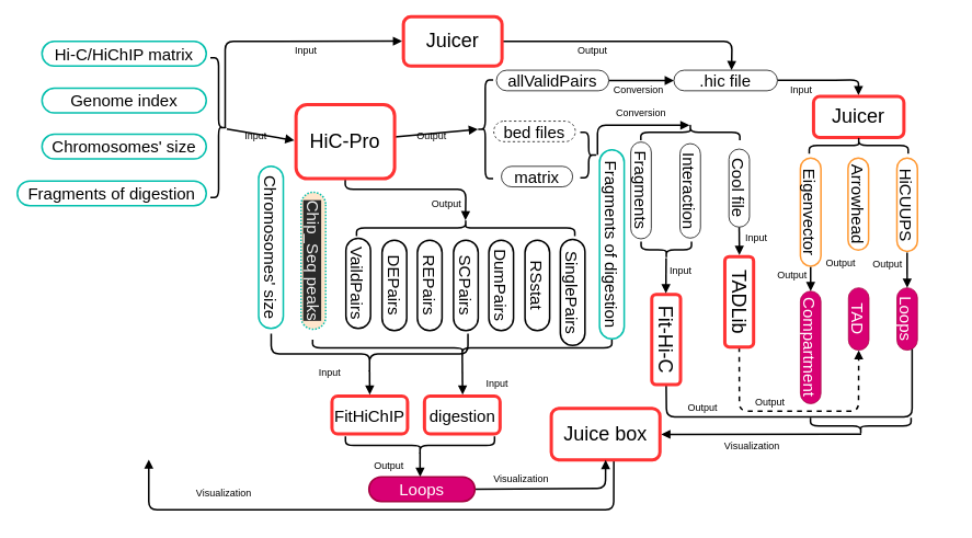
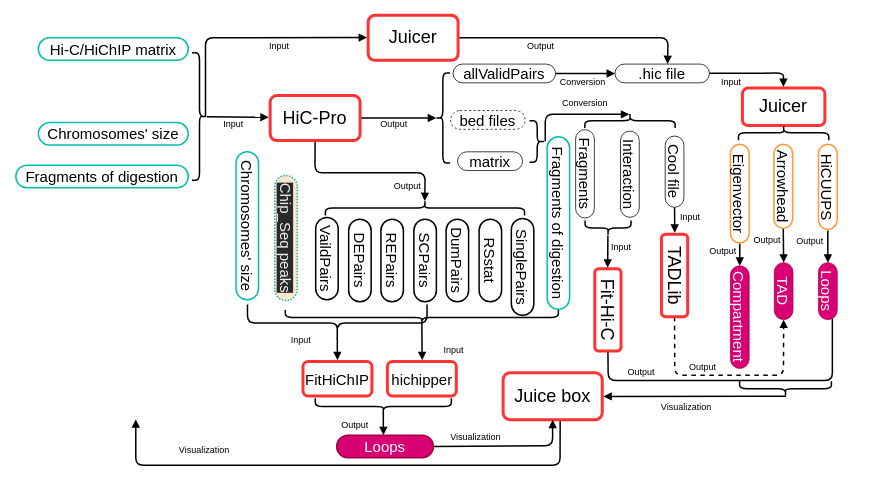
  <mxCell id="0" />
  <mxCell id="1" parent="0" />
  <mxCell id="2" value="&lt;font style=&quot;font-size: 20px&quot;&gt;FitHiChIP&lt;/font&gt;" style="rounded=1;whiteSpace=wrap;html=1;strokeWidth=4;fontSize=24;strokeColor=#FF3333;" parent="1" vertex="1"><mxGeometry x="403" y="481.83" width="92" height="46" as="geometry" /></mxCell>
- <mxCell id="3" value="&lt;span style=&quot;font-size: 20px&quot;&gt;digestion&lt;/span&gt;" style="rounded=1;whiteSpace=wrap;html=1;strokeWidth=4;fontSize=24;strokeColor=#FF3333;" vertex="1" parent="1"><mxGeometry x="515.6" y="481.83" width="92" height="46" as="geometry" /></mxCell>
+ <mxCell id="3" value="&lt;span style=&quot;font-size: 20px&quot;&gt;hichipper&lt;/span&gt;" style="rounded=1;whiteSpace=wrap;html=1;strokeWidth=4;fontSize=24;strokeColor=#FF3333;" vertex="1" parent="1"><mxGeometry x="515.6" y="481.83" width="92" height="46" as="geometry" /></mxCell>
  <mxCell id="4" value="&lt;font style=&quot;font-size: 20px&quot;&gt;Chromosomes' size&lt;/font&gt;" style="rounded=1;whiteSpace=wrap;html=1;arcSize=50;fontSize=20;strokeColor=#04BFAD;strokeWidth=2;" parent="1" vertex="1"><mxGeometry x="50" y="163" width="200" height="30" as="geometry" /></mxCell>
  <mxCell id="5" value="" style="edgeStyle=none;html=1;strokeWidth=2;endArrow=block;endFill=1;entryX=-0.016;entryY=0.483;entryDx=0;entryDy=0;entryPerimeter=0;" parent="1" source="7" target="11" edge="1"><mxGeometry relative="1" as="geometry" /></mxCell>
  <mxCell id="6" style="edgeStyle=none;html=1;exitX=0.1;exitY=0.5;exitDx=0;exitDy=0;exitPerimeter=0;fontSize=24;endArrow=block;endFill=1;strokeWidth=2;entryX=-0.013;entryY=0.494;entryDx=0;entryDy=0;entryPerimeter=0;" parent="1" source="7" target="59" edge="1"><mxGeometry relative="1" as="geometry"><mxPoint x="480" y="50" as="targetPoint" /><Array as="points"><mxPoint x="273" y="50" /></Array></mxGeometry></mxCell>
  <mxCell id="7" value="" style="shape=curlyBracket;whiteSpace=wrap;html=1;rounded=1;flipH=1;size=0.5;strokeWidth=2;" parent="1" vertex="1"><mxGeometry x="255" y="70" width="20" height="170" as="geometry" /></mxCell>
  <mxCell id="8" value="Fragments of digestion" style="rounded=1;whiteSpace=wrap;html=1;arcSize=50;fontSize=20;strokeColor=#04BFAD;strokeWidth=2;" parent="1" vertex="1"><mxGeometry x="20" y="220" width="230" height="30" as="geometry" /></mxCell>
  <mxCell id="9" value="" style="edgeStyle=none;html=1;endArrow=block;endFill=1;strokeWidth=2;entryX=0.034;entryY=0.499;entryDx=0;entryDy=0;entryPerimeter=0;" parent="1" source="11" target="16" edge="1"><mxGeometry relative="1" as="geometry"><mxPoint x="579.25" y="157" as="targetPoint" /><Array as="points" /></mxGeometry></mxCell>
  <mxCell id="10" value="" style="edgeStyle=none;html=1;endArrow=block;endFill=1;strokeWidth=2;entryX=0.037;entryY=0.499;entryDx=0;entryDy=0;entryPerimeter=0;exitX=0.5;exitY=1;exitDx=0;exitDy=0;" parent="1" source="11" target="18" edge="1"><mxGeometry relative="1" as="geometry"><mxPoint x="419.25" y="267" as="targetPoint" /><Array as="points"><mxPoint x="419" y="230" /><mxPoint x="566" y="230" /></Array></mxGeometry></mxCell>
- <mxCell id="11" value="HiC-Pro" style="rounded=1;whiteSpace=wrap;html=1;strokeWidth=4;fontSize=24;strokeColor=#FF3333;" parent="1" vertex="1"><mxGeometry x="359.25" y="127" width="120" height="90" as="geometry" /></mxCell>
+ <mxCell id="11" value="HiC-Pro" style="rounded=1;whiteSpace=wrap;html=1;strokeWidth=4;fontSize=24;strokeColor=#FF3333;" parent="1" vertex="1"><mxGeometry x="359.25" y="127" width="120" height="60" as="geometry" /></mxCell>
  <mxCell id="12" value="" style="edgeStyle=none;html=1;fontSize=24;endArrow=block;endFill=1;strokeWidth=2;" parent="1" source="13" target="27" edge="1"><mxGeometry relative="1" as="geometry" /></mxCell>
  <mxCell id="13" value="allValidPairs" style="rounded=1;whiteSpace=wrap;html=1;arcSize=50;fontSize=20;" parent="1" vertex="1"><mxGeometry x="603.25" y="85" width="136.75" height="25" as="geometry" /></mxCell>
  <mxCell id="14" value="Input" style="text;html=1;align=center;verticalAlign=middle;resizable=0;points=[];autosize=1;strokeColor=none;fillColor=none;" parent="1" vertex="1"><mxGeometry x="290" y="155" width="40" height="20" as="geometry" /></mxCell>
  <mxCell id="15" value="Output" style="text;html=1;resizable=0;autosize=1;align=center;verticalAlign=middle;points=[];fillColor=none;strokeColor=none;rounded=0;" parent="1" vertex="1"><mxGeometry x="499.25" y="155" width="50" height="20" as="geometry" /></mxCell>
  <mxCell id="16" value="" style="shape=curlyBracket;whiteSpace=wrap;html=1;rounded=1;strokeWidth=2;" parent="1" vertex="1"><mxGeometry x="580" y="97" width="19.25" height="120" as="geometry" /></mxCell>
  <mxCell id="17" value="matrix" style="rounded=1;whiteSpace=wrap;html=1;arcSize=50;fontSize=20;" parent="1" vertex="1"><mxGeometry x="609.25" y="202" width="86.75" height="25" as="geometry" /></mxCell>
  <mxCell id="18" value="" style="shape=curlyBracket;whiteSpace=wrap;html=1;rounded=1;flipH=1;strokeWidth=2;rotation=-90;" parent="1" vertex="1"><mxGeometry x="555.78" y="144.16" width="20" height="265.69" as="geometry" /></mxCell>
  <mxCell id="19" value="VaildPairs" style="rounded=1;whiteSpace=wrap;html=1;strokeWidth=2;rotation=90;arcSize=50;fontSize=20;" parent="1" vertex="1"><mxGeometry x="380" y="329.5" width="110" height="30" as="geometry" /></mxCell>
  <mxCell id="20" value="DEPairs" style="rounded=1;whiteSpace=wrap;html=1;strokeWidth=2;rotation=90;arcSize=50;fontSize=20;" parent="1" vertex="1"><mxGeometry x="424" y="332" width="110" height="30" as="geometry" /></mxCell>
  <mxCell id="21" value="REPairs" style="rounded=1;whiteSpace=wrap;html=1;strokeWidth=2;rotation=90;arcSize=50;fontSize=20;" parent="1" vertex="1"><mxGeometry x="467" y="332" width="110" height="30" as="geometry" /></mxCell>
  <mxCell id="22" value="DumPairs" style="rounded=1;whiteSpace=wrap;html=1;strokeWidth=2;rotation=90;arcSize=50;fontSize=20;" parent="1" vertex="1"><mxGeometry x="554" y="332" width="110" height="30" as="geometry" /></mxCell>
  <mxCell id="23" value="Output" style="text;html=1;resizable=0;autosize=1;align=center;verticalAlign=middle;points=[];fillColor=none;strokeColor=none;rounded=0;" parent="1" vertex="1"><mxGeometry x="517" y="238" width="50" height="20" as="geometry" /></mxCell>
  <mxCell id="24" style="edgeStyle=none;html=1;exitX=0.1;exitY=0.5;exitDx=0;exitDy=0;exitPerimeter=0;fontSize=20;endArrow=block;endFill=1;strokeWidth=2;" parent="1" source="25" edge="1"><mxGeometry relative="1" as="geometry"><mxPoint x="562" y="480" as="targetPoint" /></mxGeometry></mxCell>
  <mxCell id="25" value="" style="shape=curlyBracket;whiteSpace=wrap;html=1;rounded=1;flipH=1;strokeWidth=2;rotation=-180;direction=south;" parent="1" vertex="1"><mxGeometry x="379.47" y="413" width="364.27" height="20" as="geometry" /></mxCell>
  <mxCell id="26" value="" style="edgeStyle=none;html=1;fontSize=24;endArrow=block;endFill=1;strokeWidth=2;entryX=0.497;entryY=-0.03;entryDx=0;entryDy=0;entryPerimeter=0;" parent="1" source="27" target="31" edge="1"><mxGeometry relative="1" as="geometry"><mxPoint x="1044" y="110" as="targetPoint" /><Array as="points"><mxPoint x="1044" y="97" /></Array></mxGeometry></mxCell>
  <mxCell id="27" value=".hic file" style="rounded=1;whiteSpace=wrap;html=1;arcSize=50;fontSize=20;" parent="1" vertex="1"><mxGeometry x="819.25" y="85" width="126" height="25" as="geometry" /></mxCell>
  <mxCell id="28" value="Conversion" style="text;html=1;resizable=0;autosize=1;align=center;verticalAlign=middle;points=[];fillColor=none;strokeColor=none;rounded=0;" parent="1" vertex="1"><mxGeometry x="736" y="100" width="80" height="20" as="geometry" /></mxCell>
  <mxCell id="29" value="bed files" style="rounded=1;whiteSpace=wrap;html=1;arcSize=50;fontSize=20;dashed=1;" parent="1" vertex="1"><mxGeometry x="600" y="147" width="99.25" height="25" as="geometry" /></mxCell>
  <mxCell id="30" value="Input" style="text;html=1;resizable=0;autosize=1;align=center;verticalAlign=middle;points=[];fillColor=none;strokeColor=none;rounded=0;" parent="1" vertex="1"><mxGeometry x="953.75" y="100" width="40" height="20" as="geometry" /></mxCell>
  <mxCell id="31" value="Juicer" style="rounded=1;whiteSpace=wrap;html=1;strokeWidth=4;fontSize=24;strokeColor=#FF3333;" parent="1" vertex="1"><mxGeometry x="989.25" y="117" width="110" height="50" as="geometry" /></mxCell>
  <mxCell id="32" value="" style="shape=curlyBracket;whiteSpace=wrap;html=1;rounded=1;strokeWidth=2;size=0.5;rotation=-180;" parent="1" vertex="1"><mxGeometry x="705.25" y="160.5" width="20.5" height="55.5" as="geometry" /></mxCell>
  <mxCell id="33" value="" style="shape=curlyBracket;whiteSpace=wrap;html=1;rounded=1;strokeWidth=2;size=0.5;rotation=90;" parent="1" vertex="1"><mxGeometry x="829.44" y="100.18" width="19.63" height="120.5" as="geometry" /></mxCell>
  <mxCell id="34" style="edgeStyle=none;html=1;exitX=1;exitY=0.5;exitDx=0;exitDy=0;fontSize=24;endArrow=block;endFill=1;strokeWidth=2;" parent="1" source="35" edge="1"><mxGeometry relative="1" as="geometry"><mxPoint x="1109.25" y="387" as="targetPoint" /><Array as="points"><mxPoint x="810.25" y="507" /><mxPoint x="1109.25" y="507" /></Array></mxGeometry></mxCell>
  <mxCell id="35" value="Fit-Hi-C" style="rounded=1;whiteSpace=wrap;html=1;strokeWidth=4;fontSize=24;rotation=90;strokeColor=#FF3333;" parent="1" vertex="1"><mxGeometry x="754.82" y="395.38" width="110" height="35" as="geometry" /></mxCell>
  <mxCell id="36" value="" style="edgeStyle=none;html=1;fontSize=24;endArrow=block;endFill=1;strokeWidth=2;entryX=0.074;entryY=0.508;entryDx=0;entryDy=0;entryPerimeter=0;" parent="1" target="33" edge="1"><mxGeometry relative="1" as="geometry"><mxPoint x="726.25" y="188" as="sourcePoint" /><mxPoint x="830" y="152" as="targetPoint" /><Array as="points"><mxPoint x="726.25" y="152" /></Array></mxGeometry></mxCell>
  <mxCell id="37" value="Conversion" style="text;html=1;resizable=0;autosize=1;align=center;verticalAlign=middle;points=[];fillColor=none;strokeColor=none;rounded=0;" parent="1" vertex="1"><mxGeometry x="739.25" y="127" width="80" height="20" as="geometry" /></mxCell>
  <mxCell id="38" value="Fragments" style="rounded=1;whiteSpace=wrap;html=1;arcSize=50;fontSize=20;rotation=90;" parent="1" vertex="1"><mxGeometry x="720.33" y="218.85" width="117.82" height="25" as="geometry" /></mxCell>
  <mxCell id="39" value="Interaction" style="rounded=1;whiteSpace=wrap;html=1;arcSize=50;fontSize=20;rotation=90;" parent="1" vertex="1"><mxGeometry x="781.63" y="219.38" width="115" height="25" as="geometry" /></mxCell>
  <mxCell id="40" value="" style="shape=curlyBracket;whiteSpace=wrap;html=1;rounded=1;flipH=1;strokeWidth=2;rotation=90;" parent="1" vertex="1"><mxGeometry x="800" y="273" width="20" height="61.37" as="geometry" /></mxCell>
  <mxCell id="41" value="" style="edgeStyle=none;html=1;fontSize=24;endArrow=block;endFill=1;strokeWidth=2;entryX=-0.012;entryY=0.51;entryDx=0;entryDy=0;exitX=0.003;exitY=0.503;exitDx=0;exitDy=0;exitPerimeter=0;entryPerimeter=0;" parent="1" source="40" target="35" edge="1"><mxGeometry relative="1" as="geometry"><mxPoint x="810" y="310" as="sourcePoint" /><mxPoint x="809.61" y="339.5" as="targetPoint" /></mxGeometry></mxCell>
+ <mxCell id="42" value="" style="edgeStyle=none;html=1;fontSize=24;endArrow=block;endFill=1;strokeWidth=2;exitX=1;exitY=0.5;exitDx=0;exitDy=0;entryX=0;entryY=0.5;entryDx=0;entryDy=0;" parent="1" source="64" target="44" edge="1"><mxGeometry relative="1" as="geometry"><mxPoint x="1044.25" y="277" as="sourcePoint" /><mxPoint x="1044.25" y="347" as="targetPoint" /></mxGeometry></mxCell>
  <mxCell id="43" value="Compartment" style="rounded=1;whiteSpace=wrap;html=1;arcSize=50;fontSize=20;rotation=-270;container=0;fillColor=#d80073;fontColor=#ffffff;strokeColor=#A50040;" parent="1" vertex="1"><mxGeometry x="917.25" y="410" width="137" height="25" as="geometry" /></mxCell>
  <mxCell id="44" value="TAD" style="rounded=1;whiteSpace=wrap;html=1;arcSize=50;fontSize=20;rotation=-270;container=0;fillColor=#d80073;fontColor=#ffffff;strokeColor=#A50040;" parent="1" vertex="1"><mxGeometry x="1006.25" y="375.38" width="76" height="25" as="geometry" /></mxCell>
  <mxCell id="45" value="Loops" style="rounded=1;whiteSpace=wrap;html=1;arcSize=50;fontSize=20;rotation=-270;container=0;fillColor=#d80073;fontColor=#ffffff;strokeColor=#A50040;" parent="1" vertex="1"><mxGeometry x="1065.25" y="375.38" width="76" height="25" as="geometry" /></mxCell>
  <mxCell id="46" style="edgeStyle=none;html=1;exitX=1;exitY=0.5;exitDx=0;exitDy=0;entryX=1;entryY=0.5;entryDx=0;entryDy=0;fontSize=24;endArrow=block;endFill=1;strokeWidth=2;dashed=1;" parent="1" source="47" target="44" edge="1"><mxGeometry relative="1" as="geometry"><Array as="points"><mxPoint x="899" y="500" /><mxPoint x="979" y="500" /><mxPoint x="1044" y="500" /></Array></mxGeometry></mxCell>
  <mxCell id="47" value="TADLib" style="rounded=1;whiteSpace=wrap;html=1;strokeWidth=4;fontSize=24;rotation=90;strokeColor=#FF3333;" parent="1" vertex="1"><mxGeometry x="843.75" y="349.5" width="110" height="35" as="geometry" /></mxCell>
  <mxCell id="48" value="" style="edgeStyle=none;html=1;fontSize=24;endArrow=block;endFill=1;strokeWidth=2;exitX=1;exitY=0.5;exitDx=0;exitDy=0;" parent="1" source="49" edge="1"><mxGeometry relative="1" as="geometry"><mxPoint x="899" y="280" as="sourcePoint" /><mxPoint x="899" y="310" as="targetPoint" /></mxGeometry></mxCell>
  <mxCell id="49" value="Cool file" style="rounded=1;whiteSpace=wrap;html=1;arcSize=50;fontSize=20;rotation=90;" parent="1" vertex="1"><mxGeometry x="851.25" y="216" width="95" height="25" as="geometry" /></mxCell>
  <mxCell id="50" value="" style="shape=curlyBracket;whiteSpace=wrap;html=1;rounded=1;strokeWidth=2;size=0.5;rotation=-90;" parent="1" vertex="1"><mxGeometry x="1036.75" y="457" width="20" height="122.44" as="geometry" /></mxCell>
  <mxCell id="51" value="" style="edgeStyle=none;html=1;fontSize=24;endArrow=block;endFill=1;strokeWidth=2;entryX=1.012;entryY=0.505;entryDx=0;entryDy=0;entryPerimeter=0;" parent="1" target="54" edge="1"><mxGeometry relative="1" as="geometry"><mxPoint x="1047.36" y="527.957" as="sourcePoint" /><mxPoint x="1047.36" y="595.83" as="targetPoint" /></mxGeometry></mxCell>
  <mxCell id="52" value="Visualization" style="text;html=1;resizable=0;autosize=1;align=center;verticalAlign=middle;points=[];fillColor=none;strokeColor=none;rounded=0;rotation=0;" parent="1" vertex="1"><mxGeometry x="873.75" y="532.829" width="80" height="20" as="geometry" /></mxCell>
  <mxCell id="53" style="edgeStyle=none;html=1;exitX=0.5;exitY=1;exitDx=0;exitDy=0;fontSize=24;endArrow=block;endFill=1;strokeWidth=2;" parent="1" edge="1"><mxGeometry relative="1" as="geometry"><mxPoint x="180" y="559" as="targetPoint" /><mxPoint x="746.125" y="559.44" as="sourcePoint" /><Array as="points"><mxPoint x="746" y="620" /><mxPoint x="180" y="620" /></Array></mxGeometry></mxCell>
  <mxCell id="54" value="Juice box" style="rounded=1;whiteSpace=wrap;html=1;strokeWidth=4;fontSize=24;strokeColor=#FF3333;" parent="1" vertex="1"><mxGeometry x="670" y="496.61" width="132.25" height="62.83" as="geometry" /></mxCell>
  <mxCell id="55" value="Input&amp;nbsp;" style="text;html=1;resizable=0;autosize=1;align=center;verticalAlign=middle;points=[];fillColor=none;strokeColor=none;rounded=0;rotation=0;" parent="1" vertex="1"><mxGeometry x="804" y="319.37" width="50" height="20" as="geometry" /></mxCell>
  <mxCell id="56" value="Input&amp;nbsp;" style="text;html=1;resizable=0;autosize=1;align=center;verticalAlign=middle;points=[];fillColor=none;strokeColor=none;rounded=0;" parent="1" vertex="1"><mxGeometry x="896.37" y="280" width="50" height="20" as="geometry" /></mxCell>
  <mxCell id="57" value="Output" style="text;html=1;resizable=0;autosize=1;align=center;verticalAlign=middle;points=[];fillColor=none;strokeColor=none;rounded=0;" parent="1" vertex="1"><mxGeometry x="911.25" y="480" width="50" height="20" as="geometry" /></mxCell>
  <mxCell id="58" style="edgeStyle=none;html=1;exitX=1;exitY=0.5;exitDx=0;exitDy=0;fontSize=24;endArrow=block;endFill=1;strokeWidth=2;entryX=0.557;entryY=-0.006;entryDx=0;entryDy=0;entryPerimeter=0;" parent="1" source="59" target="27" edge="1"><mxGeometry relative="1" as="geometry"><mxPoint x="890" y="80" as="targetPoint" /><Array as="points"><mxPoint x="890" y="50" /></Array></mxGeometry></mxCell>
  <mxCell id="59" value="Juicer" style="rounded=1;whiteSpace=wrap;html=1;strokeWidth=4;fontSize=24;strokeColor=#FF3333;" parent="1" vertex="1"><mxGeometry x="490" y="20" width="120" height="60" as="geometry" /></mxCell>
  <mxCell id="60" value="Input" style="text;html=1;align=center;verticalAlign=middle;resizable=0;points=[];autosize=1;strokeColor=none;fillColor=none;" parent="1" vertex="1"><mxGeometry x="351" y="52" width="40" height="20" as="geometry" /></mxCell>
  <mxCell id="61" value="Output" style="text;html=1;align=center;verticalAlign=middle;resizable=0;points=[];autosize=1;strokeColor=none;fillColor=none;" parent="1" vertex="1"><mxGeometry x="695" y="52" width="50" height="20" as="geometry" /></mxCell>
  <mxCell id="62" value="" style="shape=curlyBracket;whiteSpace=wrap;html=1;rounded=1;strokeWidth=2;size=0.5;rotation=90;" parent="1" vertex="1"><mxGeometry x="1034.25" y="116.5" width="20" height="120.5" as="geometry" /></mxCell>
  <mxCell id="63" value="Eigenvector" style="rounded=1;whiteSpace=wrap;html=1;arcSize=50;fontSize=20;rotation=90;strokeColor=#FF9933;strokeWidth=2;" parent="1" vertex="1"><mxGeometry x="920" y="245.25" width="131.5" height="25" as="geometry" /></mxCell>
  <mxCell id="64" value="Arrowhead" style="rounded=1;whiteSpace=wrap;html=1;arcSize=50;fontSize=20;rotation=90;strokeColor=#FF9933;strokeWidth=2;" parent="1" vertex="1"><mxGeometry x="987.75" y="235.5" width="112" height="25" as="geometry" /></mxCell>
  <mxCell id="65" value="HiCUUPS" style="rounded=1;whiteSpace=wrap;html=1;arcSize=50;fontSize=20;rotation=90;strokeColor=#FF9933;strokeWidth=2;" parent="1" vertex="1"><mxGeometry x="1046.5" y="236.25" width="113.5" height="25" as="geometry" /></mxCell>
  <mxCell id="66" value="" style="edgeStyle=none;html=1;fontSize=24;endArrow=block;endFill=1;strokeWidth=2;entryX=0;entryY=0.5;entryDx=0;entryDy=0;exitX=0.959;exitY=-0.028;exitDx=0;exitDy=0;exitPerimeter=0;" parent="1" source="67" target="43" edge="1"><mxGeometry relative="1" as="geometry"><mxPoint x="984.89" y="327" as="sourcePoint" /><mxPoint x="985.25" y="367" as="targetPoint" /></mxGeometry></mxCell>
  <mxCell id="67" value="Output" style="text;html=1;resizable=0;autosize=1;align=center;verticalAlign=middle;points=[];fillColor=none;strokeColor=none;rounded=0;" parent="1" vertex="1"><mxGeometry x="937.75" y="325.37" width="50" height="20" as="geometry" /></mxCell>
  <mxCell id="68" value="Output" style="text;html=1;resizable=0;autosize=1;align=center;verticalAlign=middle;points=[];fillColor=none;strokeColor=none;rounded=0;" parent="1" vertex="1"><mxGeometry x="996.5" y="309.5" width="50" height="20" as="geometry" /></mxCell>
  <mxCell id="69" value="" style="edgeStyle=none;html=1;fontSize=24;endArrow=block;endFill=1;strokeWidth=2;entryX=0;entryY=0.5;entryDx=0;entryDy=0;exitX=1.012;exitY=0.503;exitDx=0;exitDy=0;exitPerimeter=0;" parent="1" source="65" target="45" edge="1"><mxGeometry relative="1" as="geometry"><mxPoint x="1103" y="310" as="sourcePoint" /><mxPoint x="1103.25" y="347" as="targetPoint" /></mxGeometry></mxCell>
  <mxCell id="70" value="Output" style="text;html=1;resizable=0;autosize=1;align=center;verticalAlign=middle;points=[];fillColor=none;strokeColor=none;rounded=0;" parent="1" vertex="1"><mxGeometry x="1054.25" y="312" width="50" height="20" as="geometry" /></mxCell>
  <mxCell id="71" value="Input" style="text;html=1;align=center;verticalAlign=middle;resizable=0;points=[];autosize=1;strokeColor=none;fillColor=none;" parent="1" vertex="1"><mxGeometry x="584" y="457" width="40" height="20" as="geometry" /></mxCell>
  <mxCell id="72" style="edgeStyle=none;html=1;exitX=0.1;exitY=0.5;exitDx=0;exitDy=0;exitPerimeter=0;entryX=0.483;entryY=0;entryDx=0;entryDy=0;entryPerimeter=0;fontSize=20;strokeWidth=2;endArrow=block;endFill=1;" edge="1" parent="1" source="73" target="84"><mxGeometry relative="1" as="geometry" /></mxCell>
  <mxCell id="73" value="" style="shape=curlyBracket;whiteSpace=wrap;html=1;rounded=1;flipH=1;strokeWidth=2;rotation=90;" parent="1" vertex="1"><mxGeometry x="499.25" y="451" width="21.87" height="181.49" as="geometry" /></mxCell>
  <mxCell id="74" style="edgeStyle=none;html=1;exitX=1;exitY=0.5;exitDx=0;exitDy=0;entryX=0.5;entryY=1;entryDx=0;entryDy=0;fontSize=24;endArrow=block;endFill=1;strokeWidth=2;" parent="1" source="84" target="54" edge="1"><mxGeometry relative="1" as="geometry"><mxPoint x="560" y="594.44" as="sourcePoint" /><Array as="points"><mxPoint x="736" y="594" /></Array></mxGeometry></mxCell>
  <mxCell id="75" value="Output" style="text;html=1;align=center;verticalAlign=middle;resizable=0;points=[];autosize=1;strokeColor=none;fillColor=none;" parent="1" vertex="1"><mxGeometry x="447" y="556.83" width="50" height="20" as="geometry" /></mxCell>
  <mxCell id="76" value="Visualization" style="text;html=1;resizable=0;autosize=1;align=center;verticalAlign=middle;points=[];fillColor=none;strokeColor=none;rounded=0;rotation=0;" parent="1" vertex="1"><mxGeometry x="593" y="572.829" width="80" height="20" as="geometry" /></mxCell>
  <mxCell id="77" value="Chromosomes' size" style="rounded=1;whiteSpace=wrap;html=1;strokeWidth=2;rotation=90;arcSize=50;fontSize=20;strokeColor=#04BFAD;" parent="1" vertex="1"><mxGeometry x="230" y="285.75" width="197.5" height="30" as="geometry" /></mxCell>
  <mxCell id="78" value="&#10;&#10;&lt;span style=&quot;color: rgb(240, 240, 240); font-family: helvetica; font-size: 20px; font-style: normal; font-weight: 400; letter-spacing: normal; text-align: center; text-indent: 0px; text-transform: none; word-spacing: 0px; background-color: rgb(42, 42, 42); display: inline; float: none;&quot;&gt;Chip_Seq peaks&lt;/span&gt;&#10;&#10;" style="rounded=1;whiteSpace=wrap;html=1;strokeWidth=2;rotation=90;arcSize=50;fontSize=20;dashed=1;dashPattern=1 1;strokeColor=#04BFAD;fillColor=#ffe6cc;" parent="1" vertex="1"><mxGeometry x="297" y="302" width="166.75" height="30" as="geometry" /></mxCell>
  <mxCell id="79" style="edgeStyle=none;html=1;exitX=0.1;exitY=0.5;exitDx=0;exitDy=0;exitPerimeter=0;fontSize=20;endArrow=block;endFill=1;strokeWidth=2;" parent="1" source="80" edge="1"><mxGeometry relative="1" as="geometry"><mxPoint x="449" y="480" as="targetPoint" /></mxGeometry></mxCell>
  <mxCell id="80" value="" style="shape=curlyBracket;whiteSpace=wrap;html=1;rounded=1;flipH=1;strokeWidth=2;rotation=-180;direction=south;" parent="1" vertex="1"><mxGeometry x="329.02" y="405.64" width="239.55" height="49.74" as="geometry" /></mxCell>
  <mxCell id="81" value="Output" style="text;html=1;resizable=0;autosize=1;align=center;verticalAlign=middle;points=[];fillColor=none;strokeColor=none;rounded=0;" parent="1" vertex="1"><mxGeometry x="829.25" y="486" width="50" height="20" as="geometry" /></mxCell>
- <mxCell id="82" value="Genome index" style="rounded=1;whiteSpace=wrap;html=1;arcSize=50;fontSize=20;strokeColor=#04BFAD;strokeWidth=2;" parent="1" vertex="1"><mxGeometry x="50" y="107" width="200" height="30" as="geometry" /></mxCell>
  <mxCell id="83" value="Hi-C/HiChIP matrix" style="rounded=1;whiteSpace=wrap;html=1;arcSize=50;fontSize=20;strokeColor=#04BFAD;strokeWidth=2;" parent="1" vertex="1"><mxGeometry x="50" y="50" width="200" height="30" as="geometry" /></mxCell>
  <mxCell id="84" value="Loops" style="rounded=1;whiteSpace=wrap;html=1;arcSize=50;fontSize=20;strokeColor=#A50040;strokeWidth=2;fillColor=#d80073;fontColor=#ffffff;" parent="1" vertex="1"><mxGeometry x="448" y="580" width="129" height="30" as="geometry" /></mxCell>
  <mxCell id="85" value="SCPairs" style="rounded=1;whiteSpace=wrap;html=1;strokeWidth=2;rotation=90;arcSize=50;fontSize=20;" parent="1" vertex="1"><mxGeometry x="511" y="332" width="110" height="30" as="geometry" /></mxCell>
  <mxCell id="86" value="SinglePairs" style="rounded=1;whiteSpace=wrap;html=1;strokeWidth=2;rotation=90;arcSize=50;fontSize=20;" parent="1" vertex="1"><mxGeometry x="631.5" y="340.5" width="129" height="30" as="geometry" /></mxCell>
  <mxCell id="87" value="RSstat" style="rounded=1;whiteSpace=wrap;html=1;strokeWidth=2;rotation=90;arcSize=50;fontSize=20;" parent="1" vertex="1"><mxGeometry x="598" y="332" width="110" height="30" as="geometry" /></mxCell>
  <mxCell id="88" value="Fragments of digestion" style="rounded=1;whiteSpace=wrap;html=1;strokeWidth=2;rotation=90;arcSize=50;fontSize=20;strokeColor=#04BFAD;" parent="1" vertex="1"><mxGeometry x="628.75" y="282" width="230" height="30" as="geometry" /></mxCell>
  <mxCell id="89" value="Input" style="text;html=1;align=center;verticalAlign=middle;resizable=0;points=[];autosize=1;strokeColor=none;fillColor=none;" parent="1" vertex="1"><mxGeometry x="380" y="443" width="40" height="20" as="geometry" /></mxCell>
  <mxCell id="90" value="Visualization" style="text;html=1;resizable=0;autosize=1;align=center;verticalAlign=middle;points=[];fillColor=none;strokeColor=none;rounded=0;rotation=0;" parent="1" vertex="1"><mxGeometry x="231" y="589.999" width="80" height="20" as="geometry" /></mxCell>
